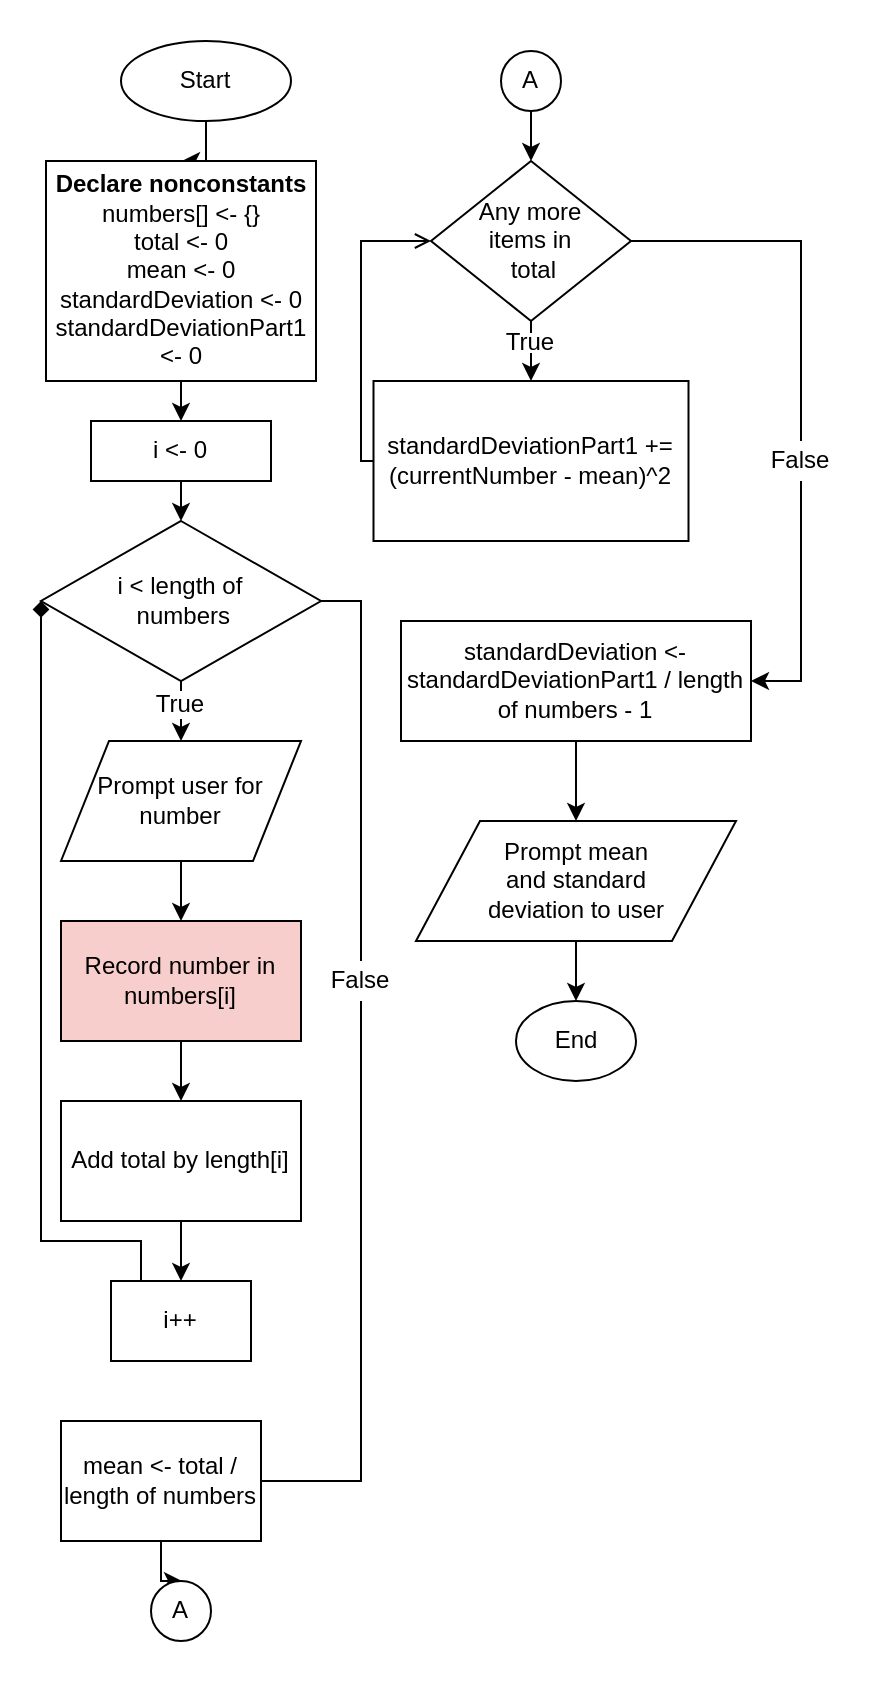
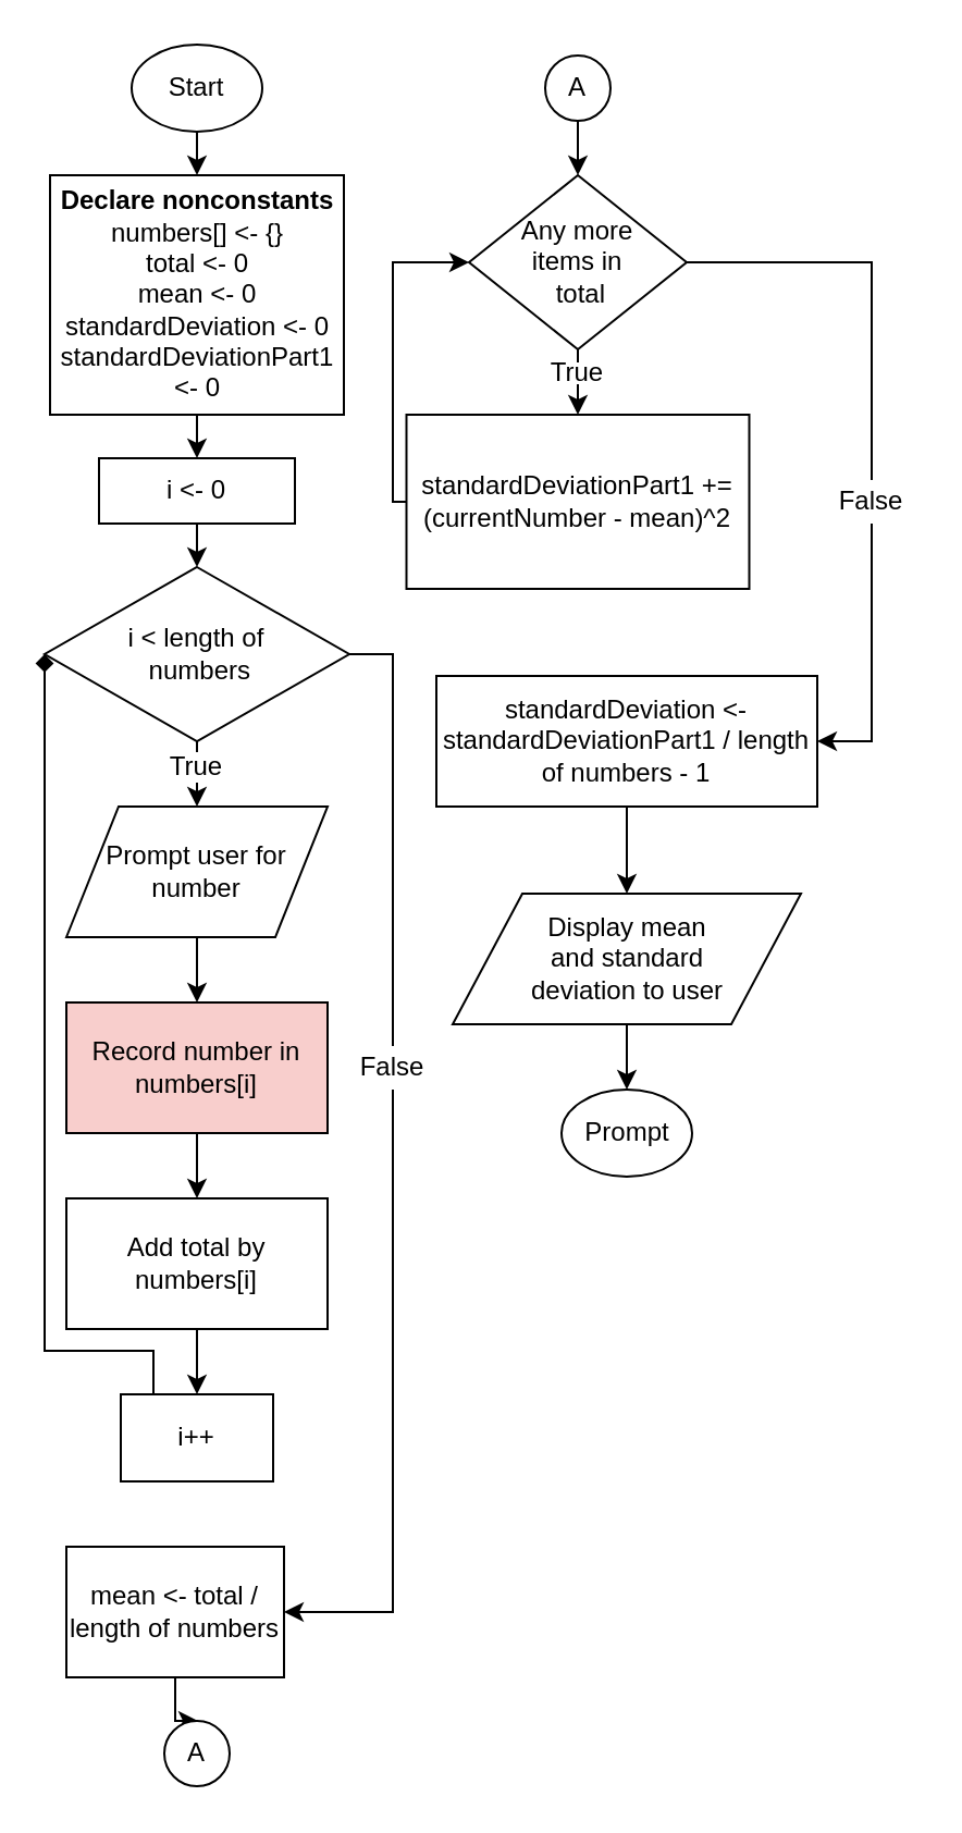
  <mxCell id="0" />
  <mxCell id="1" parent="0" />
  <mxCell id="2" style="edgeStyle=orthogonalEdgeStyle;rounded=0;orthogonalLoop=1;jettySize=auto;html=1;" edge="1" parent="1" source="3"><mxGeometry relative="1" as="geometry"><mxPoint x="90" y="80" as="targetPoint" /></mxGeometry></mxCell>
- <mxCell id="3" value="Start" style="ellipse;whiteSpace=wrap;html=1;" vertex="1" parent="1"><mxGeometry x="60" y="20" width="85" height="40" as="geometry" /></mxCell>
+ <mxCell id="3" value="Start" style="ellipse;whiteSpace=wrap;html=1;" vertex="1" parent="1"><mxGeometry x="60" y="20" width="60" height="40" as="geometry" /></mxCell>
  <mxCell id="4" style="edgeStyle=orthogonalEdgeStyle;rounded=0;orthogonalLoop=1;jettySize=auto;html=1;" edge="1" parent="1" source="5"><mxGeometry relative="1" as="geometry"><mxPoint x="90" y="210" as="targetPoint" /></mxGeometry></mxCell>
  <mxCell id="5" value="&lt;b&gt;Declare nonconstants&lt;/b&gt;&lt;br&gt;numbers[] &amp;lt;- {}&lt;br&gt;total &amp;lt;- 0&lt;br&gt;mean &amp;lt;- 0&lt;br&gt;standardDeviation &amp;lt;- 0&lt;br&gt;standardDeviationPart1 &amp;lt;- 0&lt;br&gt;" style="rounded=0;whiteSpace=wrap;html=1;" vertex="1" parent="1"><mxGeometry x="22.5" y="80" width="135" height="110" as="geometry" /></mxCell>
  <mxCell id="6" style="edgeStyle=orthogonalEdgeStyle;rounded=0;orthogonalLoop=1;jettySize=auto;html=1;" edge="1" parent="1" source="7"><mxGeometry relative="1" as="geometry"><mxPoint x="90" y="260" as="targetPoint" /></mxGeometry></mxCell>
  <mxCell id="7" value="i &amp;lt;- 0" style="rounded=0;whiteSpace=wrap;html=1;" vertex="1" parent="1"><mxGeometry x="45" y="210" width="90" height="30" as="geometry" /></mxCell>
  <mxCell id="8" style="edgeStyle=orthogonalEdgeStyle;rounded=0;orthogonalLoop=1;jettySize=auto;html=1;" edge="1" parent="1" source="10"><mxGeometry relative="1" as="geometry"><mxPoint x="90" y="370" as="targetPoint" /></mxGeometry></mxCell>
- <mxCell id="9" style="edgeStyle=orthogonalEdgeStyle;rounded=0;orthogonalLoop=1;jettySize=auto;html=1;entryX=1;entryY=0.5;entryDx=0;entryDy=0;endArrow=none;" edge="1" parent="1" source="10" target="21"><mxGeometry relative="1" as="geometry"><mxPoint x="180" y="714" as="targetPoint" /><Array as="points"><mxPoint x="180" y="300" /><mxPoint x="180" y="740" /></Array></mxGeometry></mxCell>
+ <mxCell id="9" style="edgeStyle=orthogonalEdgeStyle;rounded=0;orthogonalLoop=1;jettySize=auto;html=1;entryX=1;entryY=0.5;entryDx=0;entryDy=0;" edge="1" parent="1" source="10" target="21"><mxGeometry relative="1" as="geometry"><mxPoint x="180" y="714" as="targetPoint" /><Array as="points"><mxPoint x="180" y="300" /><mxPoint x="180" y="740" /></Array></mxGeometry></mxCell>
  <mxCell id="10" value="i &amp;lt; length of&lt;br&gt;&amp;nbsp;numbers" style="rhombus;whiteSpace=wrap;html=1;" vertex="1" parent="1"><mxGeometry x="20" y="260" width="140" height="80" as="geometry" /></mxCell>
  <mxCell id="11" style="edgeStyle=orthogonalEdgeStyle;rounded=0;orthogonalLoop=1;jettySize=auto;html=1;" edge="1" parent="1" source="12"><mxGeometry relative="1" as="geometry"><mxPoint x="90" y="460" as="targetPoint" /></mxGeometry></mxCell>
  <mxCell id="12" value="Prompt user for&lt;br&gt;number" style="shape=parallelogram;perimeter=parallelogramPerimeter;whiteSpace=wrap;html=1;" vertex="1" parent="1"><mxGeometry x="30" y="370" width="120" height="60" as="geometry" /></mxCell>
  <mxCell id="13" style="edgeStyle=orthogonalEdgeStyle;rounded=0;orthogonalLoop=1;jettySize=auto;html=1;" edge="1" parent="1" source="14"><mxGeometry relative="1" as="geometry"><mxPoint x="90" y="550" as="targetPoint" /></mxGeometry></mxCell>
  <mxCell id="14" value="Record number in numbers[i]" style="rounded=0;whiteSpace=wrap;html=1;fillColor=#f8cecc;" vertex="1" parent="1"><mxGeometry x="30" y="460" width="120" height="60" as="geometry" /></mxCell>
  <mxCell id="15" style="edgeStyle=orthogonalEdgeStyle;rounded=0;orthogonalLoop=1;jettySize=auto;html=1;" edge="1" parent="1" source="16"><mxGeometry relative="1" as="geometry"><mxPoint x="90" y="640" as="targetPoint" /></mxGeometry></mxCell>
- <mxCell id="16" value="Add total by length[i]" style="rounded=0;whiteSpace=wrap;html=1;" vertex="1" parent="1"><mxGeometry x="30" y="550" width="120" height="60" as="geometry" /></mxCell>
+ <mxCell id="16" value="Add total by numbers[i]" style="rounded=0;whiteSpace=wrap;html=1;" vertex="1" parent="1"><mxGeometry x="30" y="550" width="120" height="60" as="geometry" /></mxCell>
  <mxCell id="17" value="True" style="text;html=1;strokeColor=none;fillColor=#ffffff;align=center;verticalAlign=middle;whiteSpace=wrap;rounded=0;" vertex="1" parent="1"><mxGeometry x="70" y="345" width="40" height="14" as="geometry" /></mxCell>
  <mxCell id="18" style="edgeStyle=orthogonalEdgeStyle;rounded=0;orthogonalLoop=1;jettySize=auto;html=1;endArrow=diamond;" edge="1" parent="1" source="19" target="10"><mxGeometry relative="1" as="geometry"><mxPoint x="20" y="310" as="targetPoint" /><Array as="points"><mxPoint x="70" y="620" /><mxPoint x="20" y="620" /></Array></mxGeometry></mxCell>
  <mxCell id="19" value="i++" style="rounded=0;whiteSpace=wrap;html=1;" vertex="1" parent="1"><mxGeometry x="55" y="640" width="70" height="40" as="geometry" /></mxCell>
  <mxCell id="20" style="edgeStyle=orthogonalEdgeStyle;rounded=0;orthogonalLoop=1;jettySize=auto;html=1;" edge="1" parent="1" source="21"><mxGeometry relative="1" as="geometry"><mxPoint x="90" y="790" as="targetPoint" /></mxGeometry></mxCell>
  <mxCell id="21" value="mean &amp;lt;- total / length of numbers" style="rounded=0;whiteSpace=wrap;html=1;" vertex="1" parent="1"><mxGeometry x="30" y="710" width="100" height="60" as="geometry" /></mxCell>
  <mxCell id="22" value="False" style="text;html=1;strokeColor=none;fillColor=#ffffff;align=center;verticalAlign=middle;whiteSpace=wrap;rounded=0;" vertex="1" parent="1"><mxGeometry x="160" y="480" width="40" height="20" as="geometry" /></mxCell>
  <mxCell id="23" value="A" style="ellipse;whiteSpace=wrap;html=1;aspect=fixed;fillColor=#ffffff;" vertex="1" parent="1"><mxGeometry x="75" y="790" width="30" height="30" as="geometry" /></mxCell>
  <mxCell id="24" style="edgeStyle=orthogonalEdgeStyle;rounded=0;orthogonalLoop=1;jettySize=auto;html=1;" edge="1" parent="1" source="25"><mxGeometry relative="1" as="geometry"><mxPoint x="265" y="80" as="targetPoint" /></mxGeometry></mxCell>
  <mxCell id="25" value="A" style="ellipse;whiteSpace=wrap;html=1;aspect=fixed;fillColor=#ffffff;" vertex="1" parent="1"><mxGeometry x="250" y="25" width="30" height="30" as="geometry" /></mxCell>
  <mxCell id="26" style="edgeStyle=orthogonalEdgeStyle;rounded=0;orthogonalLoop=1;jettySize=auto;html=1;" edge="1" parent="1" source="28"><mxGeometry relative="1" as="geometry"><mxPoint x="265" y="190" as="targetPoint" /></mxGeometry></mxCell>
  <mxCell id="27" style="edgeStyle=orthogonalEdgeStyle;rounded=0;orthogonalLoop=1;jettySize=auto;html=1;entryX=1;entryY=0.5;entryDx=0;entryDy=0;" edge="1" parent="1" source="28" target="33"><mxGeometry relative="1" as="geometry"><mxPoint x="400" y="340" as="targetPoint" /><Array as="points"><mxPoint x="400" y="120" /><mxPoint x="400" y="340" /></Array></mxGeometry></mxCell>
  <mxCell id="28" value="Any more &lt;br&gt;items in&lt;br&gt;&amp;nbsp;total" style="rhombus;whiteSpace=wrap;html=1;fillColor=#ffffff;" vertex="1" parent="1"><mxGeometry x="215" y="80" width="100" height="80" as="geometry" /></mxCell>
- <mxCell id="29" style="edgeStyle=orthogonalEdgeStyle;rounded=0;orthogonalLoop=1;jettySize=auto;html=1;entryX=0;entryY=0.5;entryDx=0;entryDy=0;endArrow=open;" edge="1" parent="1" source="30" target="28"><mxGeometry relative="1" as="geometry"><mxPoint x="160" y="110" as="targetPoint" /><Array as="points"><mxPoint x="180" y="230" /><mxPoint x="180" y="120" /></Array></mxGeometry></mxCell>
+ <mxCell id="29" style="edgeStyle=orthogonalEdgeStyle;rounded=0;orthogonalLoop=1;jettySize=auto;html=1;entryX=0;entryY=0.5;entryDx=0;entryDy=0;" edge="1" parent="1" source="30" target="28"><mxGeometry relative="1" as="geometry"><mxPoint x="160" y="110" as="targetPoint" /><Array as="points"><mxPoint x="180" y="230" /><mxPoint x="180" y="120" /></Array></mxGeometry></mxCell>
  <mxCell id="30" value="standardDeviationPart1 +=&lt;br&gt;(currentNumber - mean)^2&lt;br&gt;" style="rounded=0;whiteSpace=wrap;html=1;fillColor=#ffffff;" vertex="1" parent="1"><mxGeometry x="186.25" y="190" width="157.5" height="80" as="geometry" /></mxCell>
  <mxCell id="31" value="True" style="text;html=1;strokeColor=none;fillColor=#ffffff;align=center;verticalAlign=middle;whiteSpace=wrap;rounded=0;" vertex="1" parent="1"><mxGeometry x="245" y="166" width="40" height="10" as="geometry" /></mxCell>
  <mxCell id="32" style="edgeStyle=orthogonalEdgeStyle;rounded=0;orthogonalLoop=1;jettySize=auto;html=1;" edge="1" parent="1" source="33"><mxGeometry relative="1" as="geometry"><mxPoint x="287.5" y="410" as="targetPoint" /></mxGeometry></mxCell>
  <mxCell id="33" value="standardDeviation &amp;lt;- standardDeviationPart1 / length of numbers - 1" style="rounded=0;whiteSpace=wrap;html=1;fillColor=#ffffff;" vertex="1" parent="1"><mxGeometry x="200" y="310" width="175" height="60" as="geometry" /></mxCell>
  <mxCell id="34" value="False" style="text;html=1;strokeColor=none;fillColor=#ffffff;align=center;verticalAlign=middle;whiteSpace=wrap;rounded=0;" vertex="1" parent="1"><mxGeometry x="380" y="220" width="40" height="20" as="geometry" /></mxCell>
  <mxCell id="35" style="edgeStyle=orthogonalEdgeStyle;rounded=0;orthogonalLoop=1;jettySize=auto;html=1;" edge="1" parent="1" source="36"><mxGeometry relative="1" as="geometry"><mxPoint x="287.5" y="500" as="targetPoint" /></mxGeometry></mxCell>
- <mxCell id="36" value="Prompt mean&lt;br&gt;and standard&lt;br&gt;deviation to user" style="shape=parallelogram;perimeter=parallelogramPerimeter;whiteSpace=wrap;html=1;fillColor=#ffffff;" vertex="1" parent="1"><mxGeometry x="207.5" y="410" width="160" height="60" as="geometry" /></mxCell>
- <mxCell id="37" value="End" style="ellipse;whiteSpace=wrap;html=1;fillColor=#ffffff;" vertex="1" parent="1"><mxGeometry x="257.5" y="500" width="60" height="40" as="geometry" /></mxCell>
+ <mxCell id="36" value="Display mean&lt;br&gt;and standard&lt;br&gt;deviation to user" style="shape=parallelogram;perimeter=parallelogramPerimeter;whiteSpace=wrap;html=1;fillColor=#ffffff;" vertex="1" parent="1"><mxGeometry x="207.5" y="410" width="160" height="60" as="geometry" /></mxCell>
+ <mxCell id="37" value="Prompt" style="ellipse;whiteSpace=wrap;html=1;fillColor=#ffffff;" vertex="1" parent="1"><mxGeometry x="257.5" y="500" width="60" height="40" as="geometry" /></mxCell>
